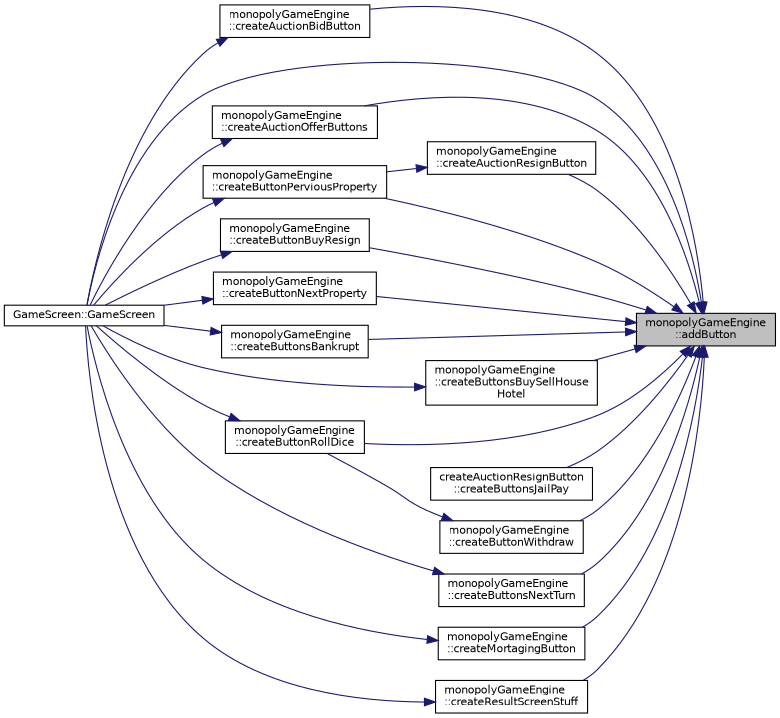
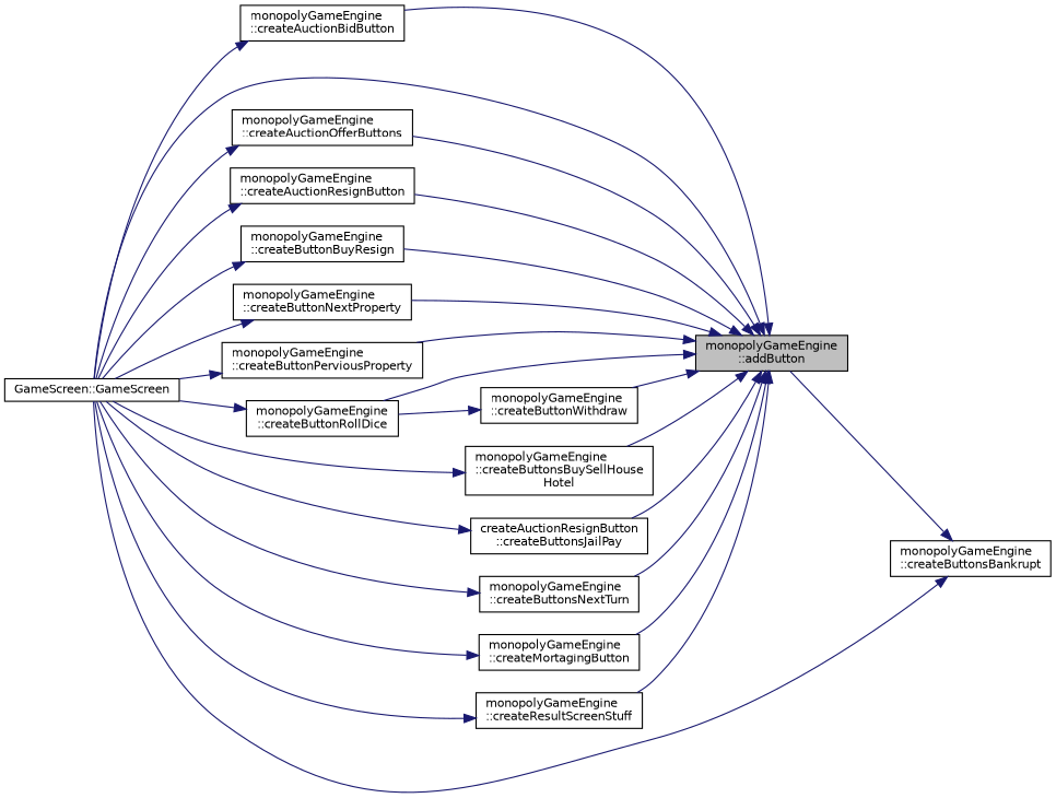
  digraph {
    fontname="DejaVu Sans"
    rankdir=RL
    node [color=black fillcolor=white fontname="DejaVu Sans" fontsize=10 shape=record style=filled]
    edge [color=midnightblue dir=back fontname="DejaVu Sans" fontsize=10 labelfontname=Helvetica labelfontsize=10 style=solid]
    n1 [fillcolor=grey75 fontcolor=black height=0.2 label="monopolyGameEngine\l::addButton" width=0.4]
    n2 [height=0.2 label="monopolyGameEngine\l::createAuctionBidButton" width=0.4]
    n3 [height=0.2 label="GameScreen::GameScreen" width=0.4]
    n4 [height=0.2 label="monopolyGameEngine\l::createAuctionOfferButtons" width=0.4]
    n5 [height=0.2 label="monopolyGameEngine\l::createAuctionResignButton" width=0.4]
    n6 [height=0.2 label="monopolyGameEngine\l::createButtonBuyResign" width=0.4]
    n7 [height=0.2 label="monopolyGameEngine\l::createButtonNextProperty" width=0.4]
    n8 [height=0.2 label="monopolyGameEngine\l::createButtonPerviousProperty" width=0.4]
    n9 [height=0.2 label="monopolyGameEngine\l::createButtonRollDice" width=0.4]
    n10 [height=0.2 label="monopolyGameEngine\l::createButtonsBankrupt" width=0.4]
    n11 [height=0.2 label="monopolyGameEngine\l::createButtonsBuySellHouse\lHotel" width=0.4]
    n12 [height=0.2 label="createAuctionResignButton\l::createButtonsJailPay" width=0.4]
    n13 [height=0.2 label="monopolyGameEngine\l::createButtonsNextTurn" width=0.4]
    n14 [height=0.2 label="monopolyGameEngine\l::createButtonWithdraw" width=0.4]
    n15 [height=0.2 label="monopolyGameEngine\l::createMortagingButton" width=0.4]
    n16 [height=0.2 label="monopolyGameEngine\l::createResultScreenStuff" width=0.4]
    n1 -> n2
    n1 -> n3
    n1 -> n4
    n1 -> n5
    n1 -> n6
    n1 -> n7
    n1 -> n8
    n1 -> n9
-   n1 -> n10
+   n10 -> n1
    n1 -> n11
    n1 -> n12
    n1 -> n13
    n1 -> n14
    n1 -> n15
    n1 -> n16
    n2 -> n3
    n4 -> n3
-   n5 -> n8
+   n5 -> n3
    n6 -> n3
    n7 -> n3
    n8 -> n3
    n9 -> n3
    n10 -> n3
    n11 -> n3
+   n12 -> n3
    n13 -> n3
    n14 -> n9
    n15 -> n3
    n16 -> n3
  }
